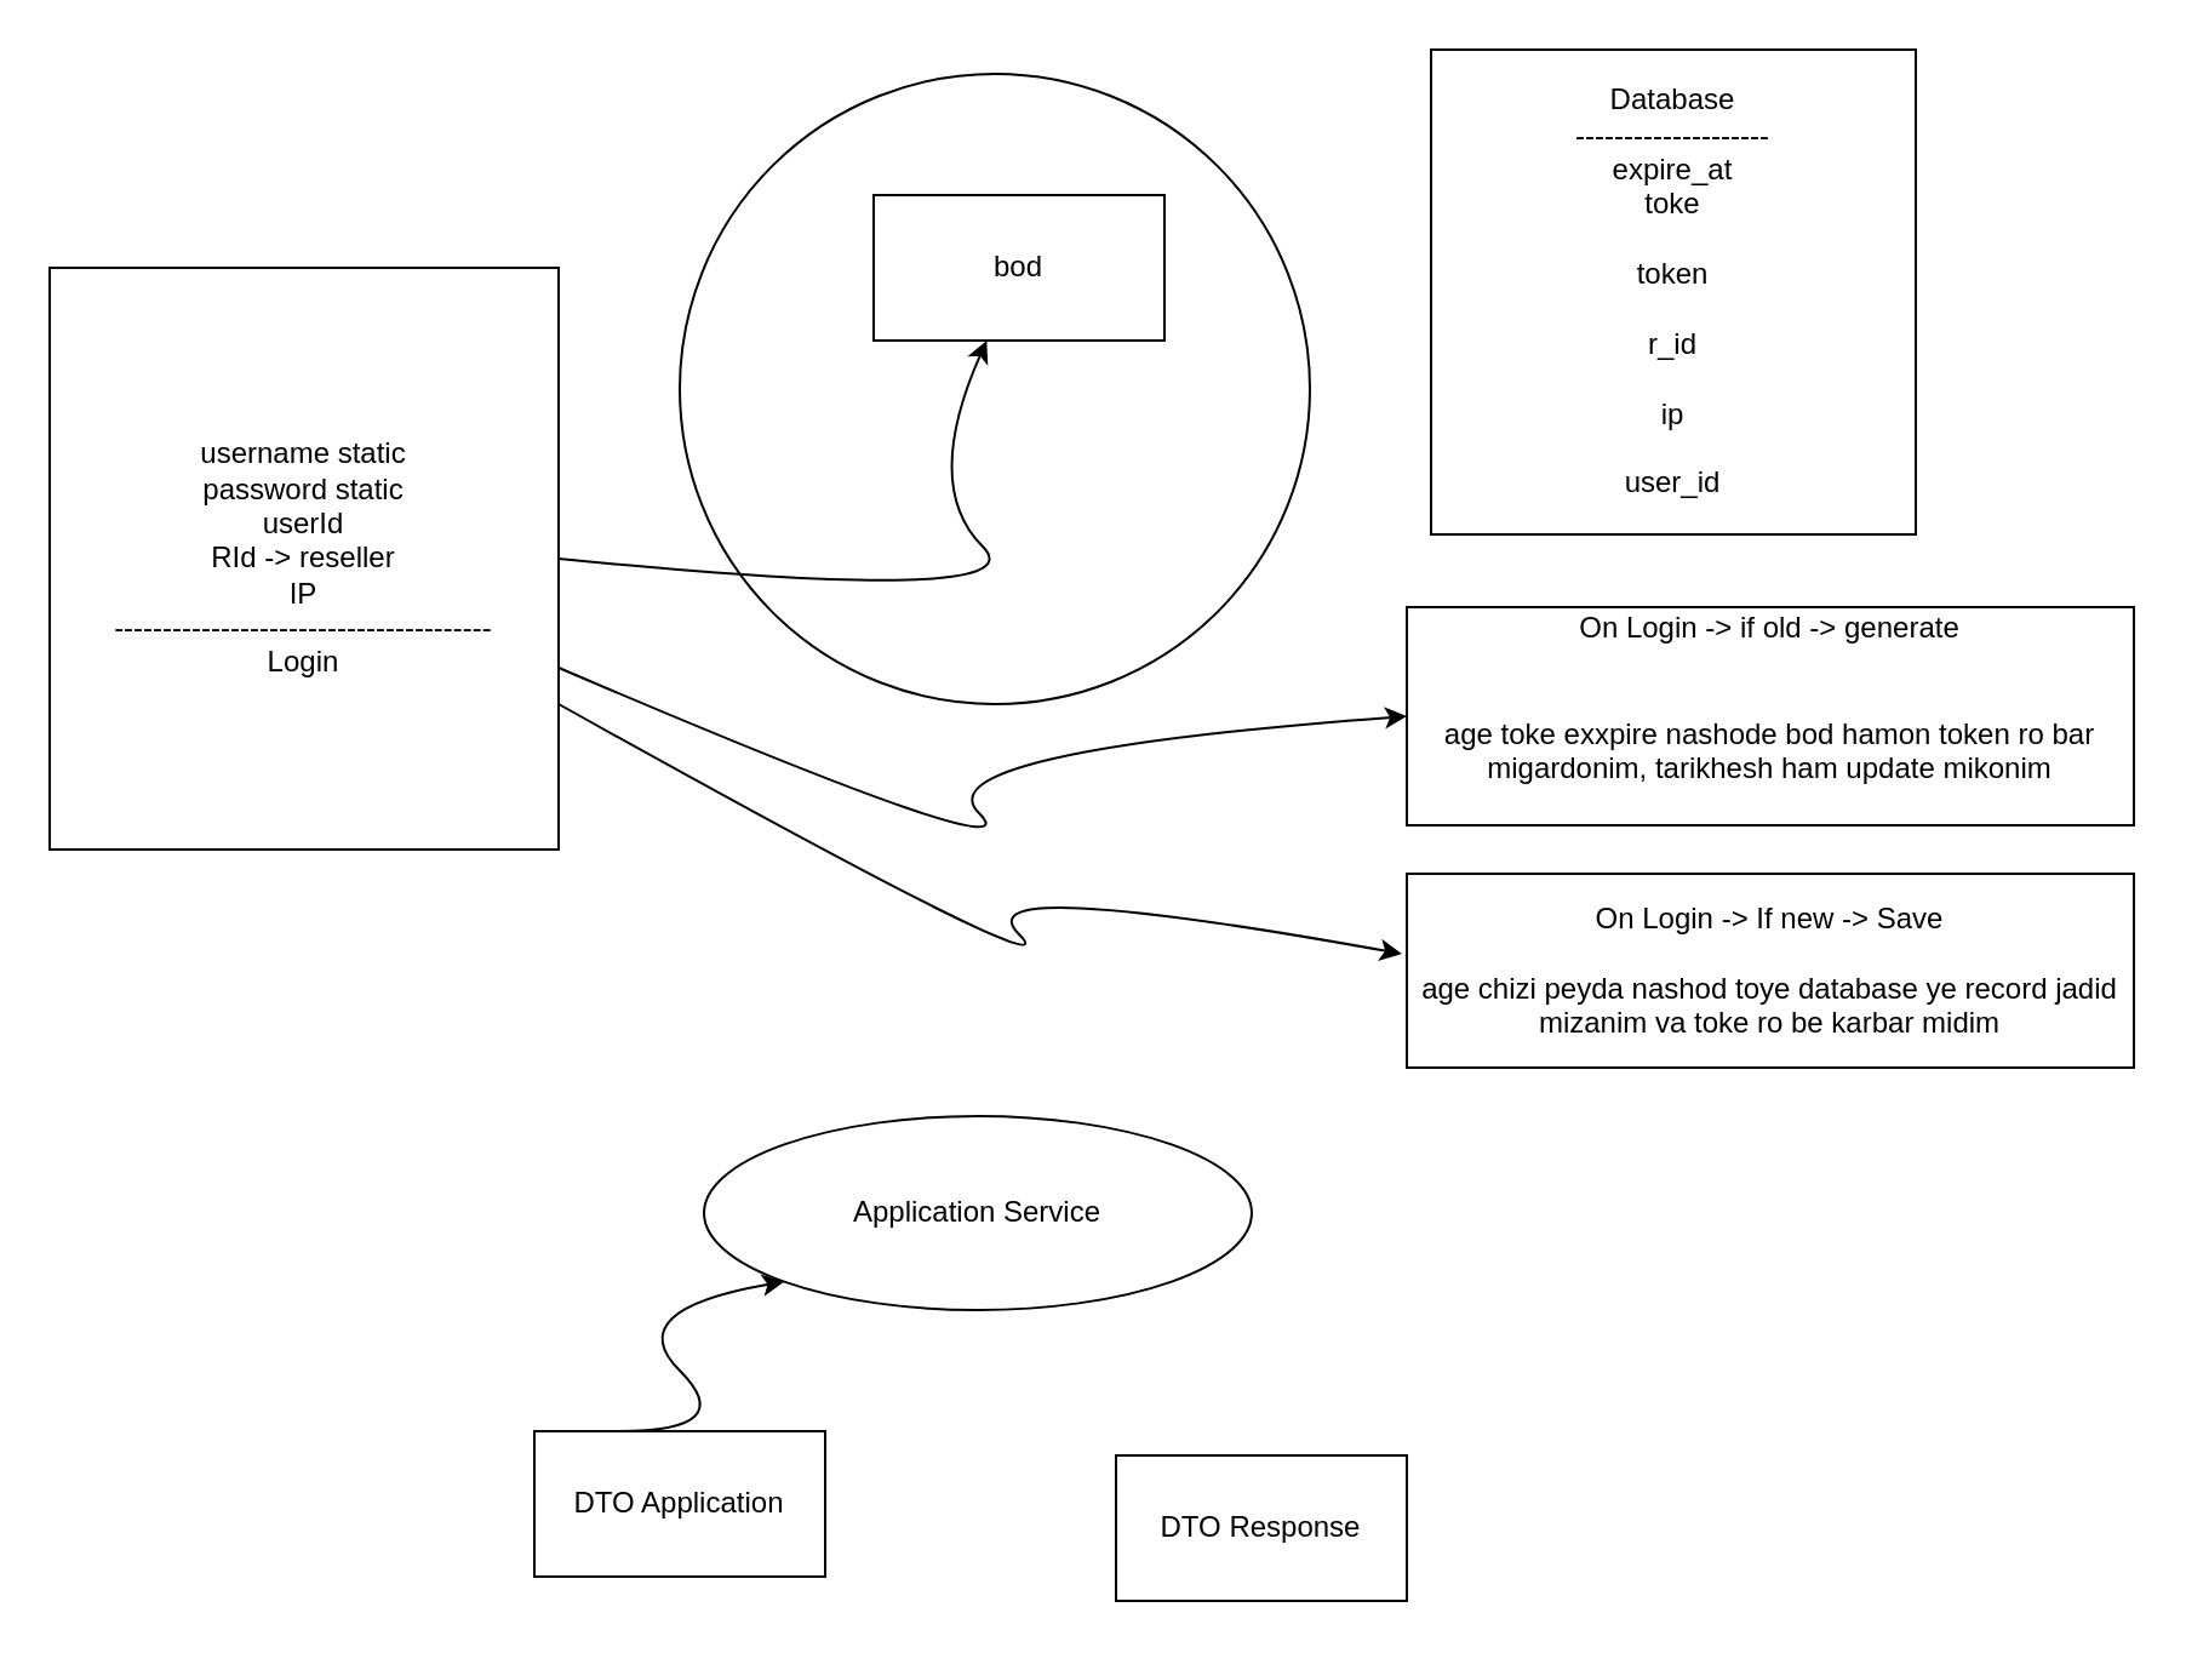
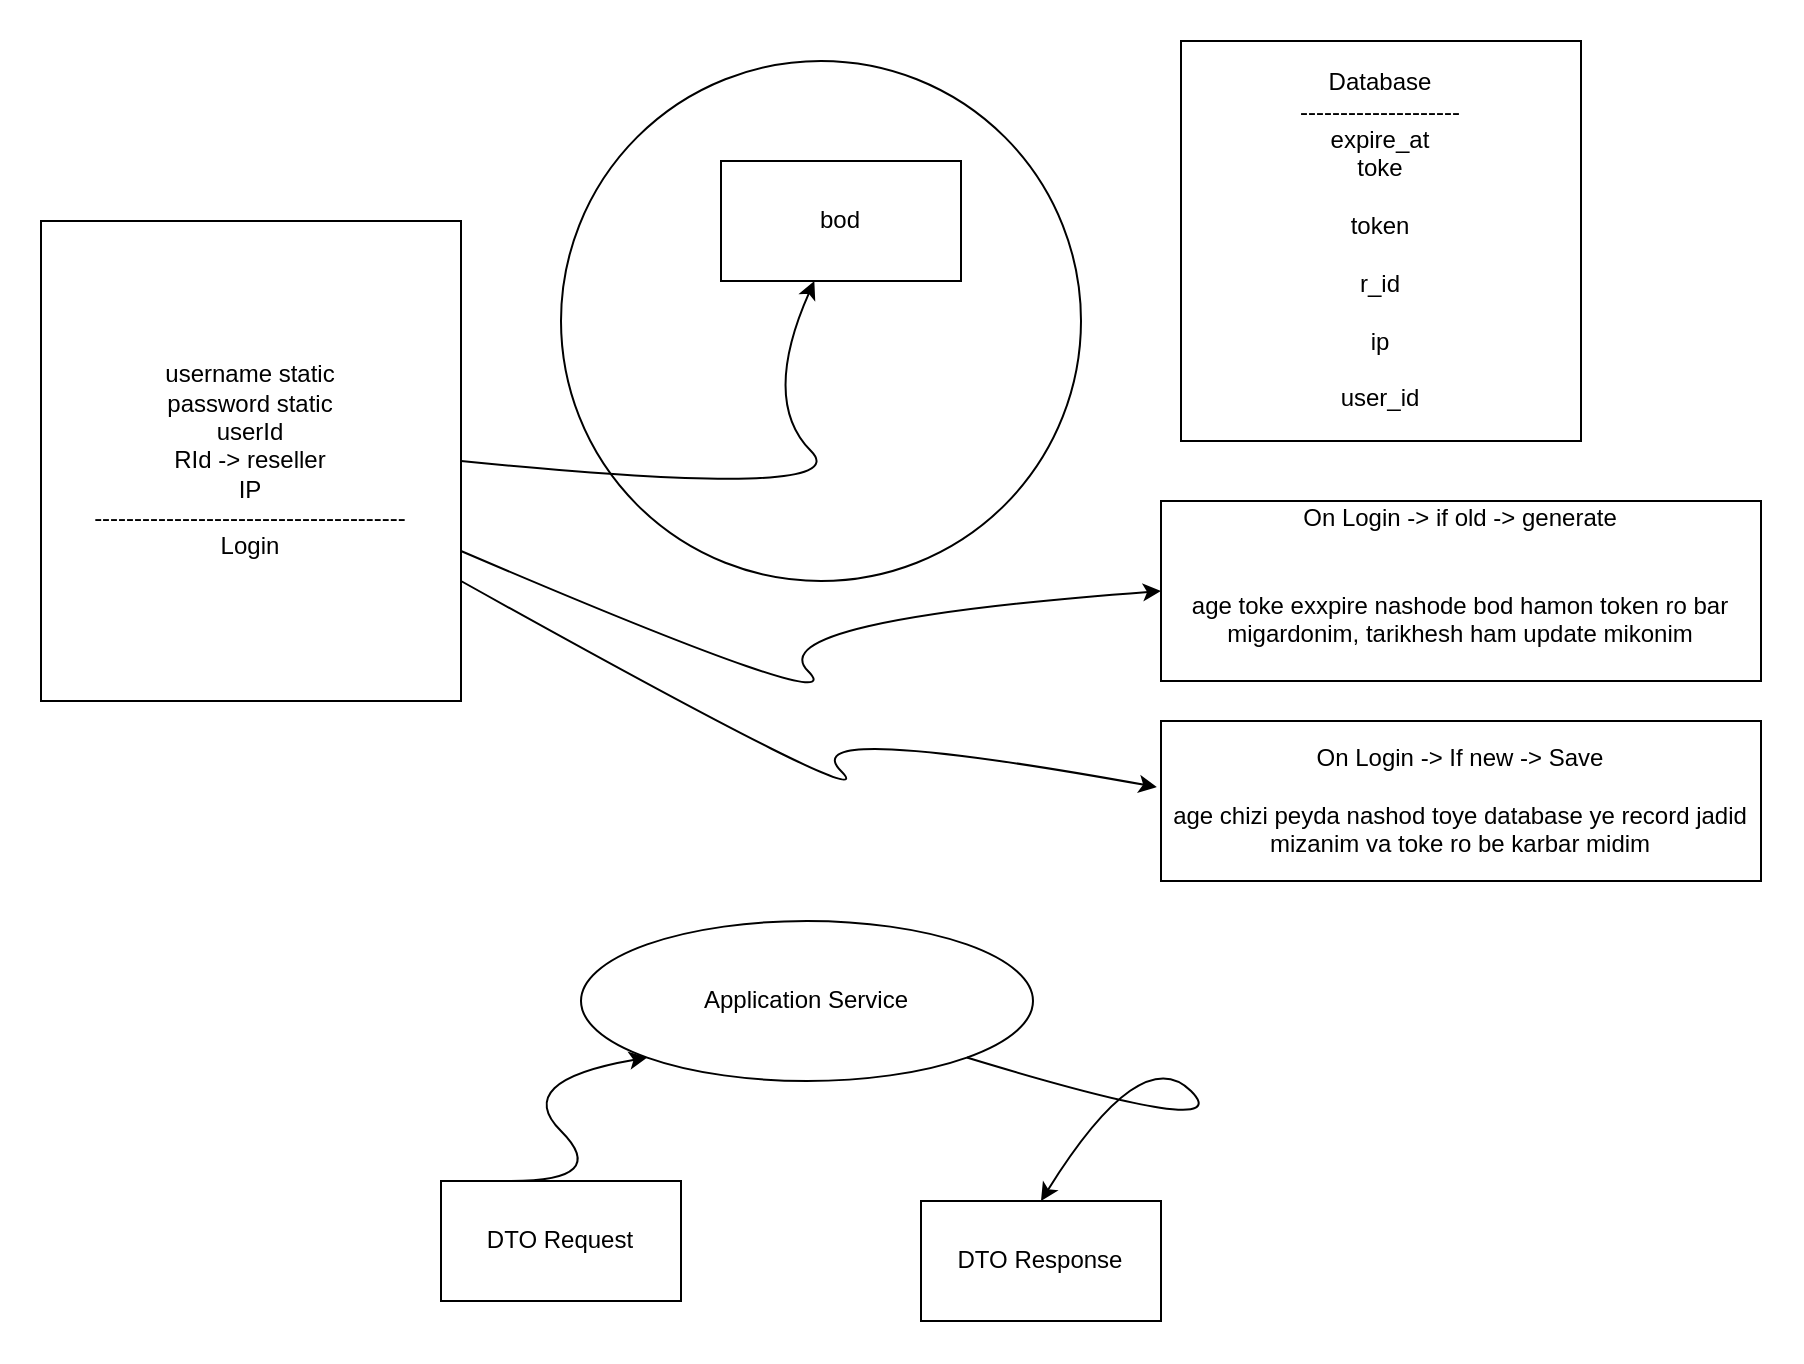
  <mxCell id="0" />
  <mxCell id="1" parent="0" />
  <mxCell id="2" value="" style="ellipse;whiteSpace=wrap;html=1;aspect=fixed;" vertex="1" parent="1"><mxGeometry x="280" y="30" width="260" height="260" as="geometry" /></mxCell>
  <mxCell id="3" value="bod" style="rounded=0;whiteSpace=wrap;html=1;" vertex="1" parent="1"><mxGeometry x="360" y="80" width="120" height="60" as="geometry" /></mxCell>
  <mxCell id="4" value="username static&lt;br&gt;password static&lt;br&gt;userId&lt;br&gt;RId -&amp;gt; reseller&lt;br&gt;IP&lt;br&gt;---------------------------------------&lt;br&gt;Login" style="rounded=0;whiteSpace=wrap;html=1;" vertex="1" parent="1"><mxGeometry x="20" y="110" width="210" height="240" as="geometry" /></mxCell>
  <mxCell id="5" value="" style="curved=1;endArrow=classic;html=1;rounded=0;exitX=1;exitY=0.5;exitDx=0;exitDy=0;" edge="1" parent="1" source="4" target="3"><mxGeometry width="50" height="50" relative="1" as="geometry"><mxPoint x="170" y="200" as="sourcePoint" /><mxPoint x="430" y="200" as="targetPoint" /><Array as="points"><mxPoint x="430" y="250" /><mxPoint x="380" y="200" /></Array></mxGeometry></mxCell>
  <mxCell id="6" value="On Login -&amp;gt; If new -&amp;gt; Save&lt;br&gt;&lt;br&gt;age chizi peyda nashod toye database ye record jadid mizanim va toke ro be karbar midim" style="rounded=0;whiteSpace=wrap;html=1;" vertex="1" parent="1"><mxGeometry x="580" y="360" width="300" height="80" as="geometry" /></mxCell>
  <mxCell id="7" value="On Login -&amp;gt; if old -&amp;gt; generate&lt;br&gt;&lt;br&gt;&lt;br&gt;age toke exxpire nashode bod hamon token ro bar migardonim, tarikhesh ham update mikonim&lt;br&gt;&lt;br&gt;" style="rounded=0;whiteSpace=wrap;html=1;" vertex="1" parent="1"><mxGeometry x="580" y="250" width="300" height="90" as="geometry" /></mxCell>
  <mxCell id="8" value="DTO Response" style="rounded=0;whiteSpace=wrap;html=1;" vertex="1" parent="1"><mxGeometry x="460" y="600" width="120" height="60" as="geometry" /></mxCell>
- <mxCell id="9" value="DTO Application" style="rounded=0;whiteSpace=wrap;html=1;" vertex="1" parent="1"><mxGeometry x="220" y="590" width="120" height="60" as="geometry" /></mxCell>
+ <mxCell id="9" value="DTO Request" style="rounded=0;whiteSpace=wrap;html=1;" vertex="1" parent="1"><mxGeometry x="220" y="590" width="120" height="60" as="geometry" /></mxCell>
  <mxCell id="10" value="Database&lt;br&gt;--------------------&lt;br&gt;expire_at&lt;br&gt;toke&lt;br&gt;&lt;br&gt;token&lt;br&gt;&lt;br&gt;r_id&lt;br&gt;&lt;br&gt;ip&lt;br&gt;&lt;br&gt;user_id" style="rounded=0;whiteSpace=wrap;html=1;" vertex="1" parent="1"><mxGeometry x="590" y="20" width="200" height="200" as="geometry" /></mxCell>
  <mxCell id="11" value="" style="curved=1;endArrow=classic;html=1;rounded=0;entryX=0;entryY=0.5;entryDx=0;entryDy=0;" edge="1" parent="1" source="4" target="7"><mxGeometry width="50" height="50" relative="1" as="geometry"><mxPoint x="378.5" y="360" as="sourcePoint" /><mxPoint x="428.5" y="310" as="targetPoint" /><Array as="points"><mxPoint x="428.5" y="360" /><mxPoint x="378.5" y="310" /></Array></mxGeometry></mxCell>
  <mxCell id="12" value="" style="curved=1;endArrow=classic;html=1;rounded=0;entryX=-0.007;entryY=0.413;entryDx=0;entryDy=0;entryPerimeter=0;exitX=1;exitY=0.75;exitDx=0;exitDy=0;" edge="1" parent="1" source="4" target="6"><mxGeometry width="50" height="50" relative="1" as="geometry"><mxPoint x="395" y="410" as="sourcePoint" /><mxPoint x="445" y="360" as="targetPoint" /><Array as="points"><mxPoint x="445" y="410" /><mxPoint x="395" y="360" /></Array></mxGeometry></mxCell>
  <mxCell id="13" value="Application Service" style="ellipse;whiteSpace=wrap;html=1;" vertex="1" parent="1"><mxGeometry x="290" y="460" width="226" height="80" as="geometry" /></mxCell>
  <mxCell id="14" value="" style="curved=1;endArrow=classic;html=1;rounded=0;entryX=0;entryY=1;entryDx=0;entryDy=0;" edge="1" parent="1" target="13"><mxGeometry width="50" height="50" relative="1" as="geometry"><mxPoint x="255" y="590" as="sourcePoint" /><mxPoint x="305" y="540" as="targetPoint" /><Array as="points"><mxPoint x="305" y="590" /><mxPoint x="255" y="540" /></Array></mxGeometry></mxCell>
+ <mxCell id="15" value="" style="curved=1;endArrow=classic;html=1;rounded=0;entryX=0.5;entryY=0;entryDx=0;entryDy=0;exitX=1;exitY=1;exitDx=0;exitDy=0;" edge="1" parent="1" source="13" target="8"><mxGeometry width="50" height="50" relative="1" as="geometry"><mxPoint x="570" y="570" as="sourcePoint" /><mxPoint x="620" y="520" as="targetPoint" /><Array as="points"><mxPoint x="620" y="570" /><mxPoint x="570" y="520" /></Array></mxGeometry></mxCell>
